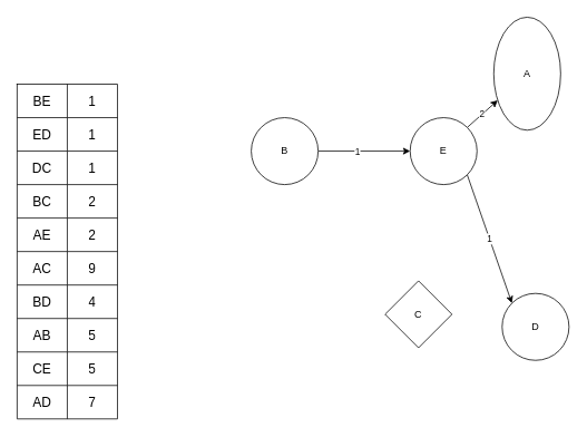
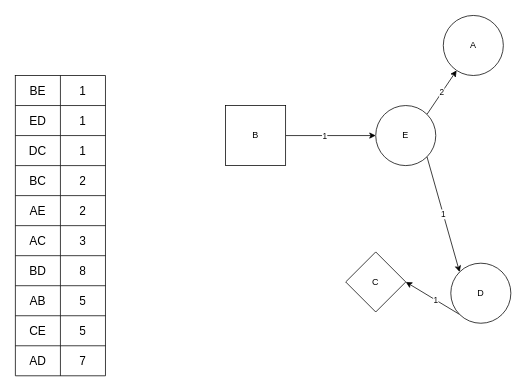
  <mxCell id="0" />
  <mxCell id="1" parent="0" />
- <mxCell id="2" value="A" style="ellipse;whiteSpace=wrap;html=1;aspect=fixed;" vertex="1" parent="1"><mxGeometry x="590" y="20" width="80" height="135" as="geometry" /></mxCell>
+ <mxCell id="2" value="A" style="ellipse;whiteSpace=wrap;html=1;aspect=fixed;" vertex="1" parent="1"><mxGeometry x="590" y="20" width="80" height="80" as="geometry" /></mxCell>
+ <mxCell id="3" style="rounded=0;orthogonalLoop=1;jettySize=auto;html=1;exitX=0;exitY=1;exitDx=0;exitDy=0;entryX=1;entryY=0.5;entryDx=0;entryDy=0;" edge="1" parent="1" source="5" target="12"><mxGeometry relative="1" as="geometry" /></mxCell>
+ <mxCell id="4" value="1" style="edgeLabel;html=1;align=center;verticalAlign=middle;resizable=0;points=[];" vertex="1" connectable="0" parent="3"><mxGeometry x="-0.083" relative="1" as="geometry"><mxPoint as="offset" /></mxGeometry></mxCell>
  <mxCell id="5" value="D" style="ellipse;whiteSpace=wrap;html=1;aspect=fixed;" vertex="1" parent="1"><mxGeometry x="600" y="350" width="80" height="80" as="geometry" /></mxCell>
  <mxCell id="6" style="edgeStyle=orthogonalEdgeStyle;rounded=0;orthogonalLoop=1;jettySize=auto;html=1;exitX=1;exitY=0.5;exitDx=0;exitDy=0;" edge="1" parent="1" source="8" target="11"><mxGeometry relative="1" as="geometry" /></mxCell>
  <mxCell id="7" value="1" style="edgeLabel;html=1;align=center;verticalAlign=middle;resizable=0;points=[];" vertex="1" connectable="0" parent="6"><mxGeometry x="-0.155" relative="1" as="geometry"><mxPoint as="offset" /></mxGeometry></mxCell>
- <mxCell id="8" value="B" style="ellipse;whiteSpace=wrap;html=1;aspect=fixed;" vertex="1" parent="1"><mxGeometry x="300" y="140" width="80" height="80" as="geometry" /></mxCell>
+ <mxCell id="8" value="B" style="whiteSpace=wrap;html=1;aspect=fixed;rounded=0;" vertex="1" parent="1"><mxGeometry x="300" y="140" width="80" height="80" as="geometry" /></mxCell>
  <mxCell id="9" value="1" style="rounded=0;orthogonalLoop=1;jettySize=auto;html=1;exitX=1;exitY=1;exitDx=0;exitDy=0;entryX=0;entryY=0;entryDx=0;entryDy=0;" edge="1" parent="1" source="11" target="5"><mxGeometry relative="1" as="geometry" /></mxCell>
  <mxCell id="10" value="2" style="rounded=0;orthogonalLoop=1;jettySize=auto;html=1;exitX=1;exitY=0;exitDx=0;exitDy=0;" edge="1" parent="1" source="11" target="2"><mxGeometry relative="1" as="geometry" /></mxCell>
- <mxCell id="11" value="E" style="ellipse;whiteSpace=wrap;html=1;aspect=fixed;" vertex="1" parent="1"><mxGeometry x="490" y="140" width="80" height="80" as="geometry" /></mxCell>
+ <mxCell id="11" value="E" style="ellipse;whiteSpace=wrap;html=1;aspect=fixed;" vertex="1" parent="1"><mxGeometry x="500" y="140" width="80" height="80" as="geometry" /></mxCell>
  <mxCell id="12" value="C" style="rhombus;whiteSpace=wrap;html=1;aspect=fixed;" vertex="1" parent="1"><mxGeometry x="460" y="335" width="80" height="80" as="geometry" /></mxCell>
  <mxCell id="13" value="" style="shape=table;startSize=0;container=1;collapsible=0;childLayout=tableLayout;fontSize=16;" vertex="1" parent="1"><mxGeometry x="20" y="100" width="120" height="400" as="geometry" /></mxCell>
  <mxCell id="14" value="" style="shape=tableRow;horizontal=0;startSize=0;swimlaneHead=0;swimlaneBody=0;strokeColor=inherit;top=0;left=0;bottom=0;right=0;collapsible=0;dropTarget=0;fillColor=none;points=[[0,0.5],[1,0.5]];portConstraint=eastwest;fontSize=16;" vertex="1" parent="13"><mxGeometry width="120" height="40" as="geometry" /></mxCell>
  <mxCell id="15" value="BE" style="shape=partialRectangle;html=1;whiteSpace=wrap;connectable=0;strokeColor=inherit;overflow=hidden;fillColor=none;top=0;left=0;bottom=0;right=0;pointerEvents=1;fontSize=16;" vertex="1" parent="14"><mxGeometry width="60" height="40" as="geometry"><mxRectangle width="60" height="40" as="alternateBounds" /></mxGeometry></mxCell>
  <mxCell id="16" value="1" style="shape=partialRectangle;html=1;whiteSpace=wrap;connectable=0;strokeColor=inherit;overflow=hidden;fillColor=none;top=0;left=0;bottom=0;right=0;pointerEvents=1;fontSize=16;" vertex="1" parent="14"><mxGeometry x="60" width="60" height="40" as="geometry"><mxRectangle width="60" height="40" as="alternateBounds" /></mxGeometry></mxCell>
  <mxCell id="17" value="" style="shape=tableRow;horizontal=0;startSize=0;swimlaneHead=0;swimlaneBody=0;strokeColor=inherit;top=0;left=0;bottom=0;right=0;collapsible=0;dropTarget=0;fillColor=none;points=[[0,0.5],[1,0.5]];portConstraint=eastwest;fontSize=16;" vertex="1" parent="13"><mxGeometry y="40" width="120" height="40" as="geometry" /></mxCell>
  <mxCell id="18" value="ED" style="shape=partialRectangle;html=1;whiteSpace=wrap;connectable=0;strokeColor=inherit;overflow=hidden;fillColor=none;top=0;left=0;bottom=0;right=0;pointerEvents=1;fontSize=16;" vertex="1" parent="17"><mxGeometry width="60" height="40" as="geometry"><mxRectangle width="60" height="40" as="alternateBounds" /></mxGeometry></mxCell>
  <mxCell id="19" value="1" style="shape=partialRectangle;html=1;whiteSpace=wrap;connectable=0;strokeColor=inherit;overflow=hidden;fillColor=none;top=0;left=0;bottom=0;right=0;pointerEvents=1;fontSize=16;" vertex="1" parent="17"><mxGeometry x="60" width="60" height="40" as="geometry"><mxRectangle width="60" height="40" as="alternateBounds" /></mxGeometry></mxCell>
  <mxCell id="20" value="" style="shape=tableRow;horizontal=0;startSize=0;swimlaneHead=0;swimlaneBody=0;strokeColor=inherit;top=0;left=0;bottom=0;right=0;collapsible=0;dropTarget=0;fillColor=none;points=[[0,0.5],[1,0.5]];portConstraint=eastwest;fontSize=16;" vertex="1" parent="13"><mxGeometry y="80" width="120" height="40" as="geometry" /></mxCell>
  <mxCell id="21" value="DC" style="shape=partialRectangle;html=1;whiteSpace=wrap;connectable=0;strokeColor=inherit;overflow=hidden;fillColor=none;top=0;left=0;bottom=0;right=0;pointerEvents=1;fontSize=16;" vertex="1" parent="20"><mxGeometry width="60" height="40" as="geometry"><mxRectangle width="60" height="40" as="alternateBounds" /></mxGeometry></mxCell>
  <mxCell id="22" value="1" style="shape=partialRectangle;html=1;whiteSpace=wrap;connectable=0;strokeColor=inherit;overflow=hidden;fillColor=none;top=0;left=0;bottom=0;right=0;pointerEvents=1;fontSize=16;" vertex="1" parent="20"><mxGeometry x="60" width="60" height="40" as="geometry"><mxRectangle width="60" height="40" as="alternateBounds" /></mxGeometry></mxCell>
  <mxCell id="23" style="shape=tableRow;horizontal=0;startSize=0;swimlaneHead=0;swimlaneBody=0;strokeColor=inherit;top=0;left=0;bottom=0;right=0;collapsible=0;dropTarget=0;fillColor=none;points=[[0,0.5],[1,0.5]];portConstraint=eastwest;fontSize=16;" vertex="1" parent="13"><mxGeometry y="120" width="120" height="40" as="geometry" /></mxCell>
  <mxCell id="24" value="BC" style="shape=partialRectangle;html=1;whiteSpace=wrap;connectable=0;strokeColor=inherit;overflow=hidden;fillColor=none;top=0;left=0;bottom=0;right=0;pointerEvents=1;fontSize=16;" vertex="1" parent="23"><mxGeometry width="60" height="40" as="geometry"><mxRectangle width="60" height="40" as="alternateBounds" /></mxGeometry></mxCell>
  <mxCell id="25" value="2" style="shape=partialRectangle;html=1;whiteSpace=wrap;connectable=0;strokeColor=inherit;overflow=hidden;fillColor=none;top=0;left=0;bottom=0;right=0;pointerEvents=1;fontSize=16;" vertex="1" parent="23"><mxGeometry x="60" width="60" height="40" as="geometry"><mxRectangle width="60" height="40" as="alternateBounds" /></mxGeometry></mxCell>
  <mxCell id="26" style="shape=tableRow;horizontal=0;startSize=0;swimlaneHead=0;swimlaneBody=0;strokeColor=inherit;top=0;left=0;bottom=0;right=0;collapsible=0;dropTarget=0;fillColor=none;points=[[0,0.5],[1,0.5]];portConstraint=eastwest;fontSize=16;" vertex="1" parent="13"><mxGeometry y="160" width="120" height="40" as="geometry" /></mxCell>
  <mxCell id="27" value="AE" style="shape=partialRectangle;html=1;whiteSpace=wrap;connectable=0;strokeColor=inherit;overflow=hidden;fillColor=none;top=0;left=0;bottom=0;right=0;pointerEvents=1;fontSize=16;" vertex="1" parent="26"><mxGeometry width="60" height="40" as="geometry"><mxRectangle width="60" height="40" as="alternateBounds" /></mxGeometry></mxCell>
  <mxCell id="28" value="2" style="shape=partialRectangle;html=1;whiteSpace=wrap;connectable=0;strokeColor=inherit;overflow=hidden;fillColor=none;top=0;left=0;bottom=0;right=0;pointerEvents=1;fontSize=16;" vertex="1" parent="26"><mxGeometry x="60" width="60" height="40" as="geometry"><mxRectangle width="60" height="40" as="alternateBounds" /></mxGeometry></mxCell>
  <mxCell id="29" style="shape=tableRow;horizontal=0;startSize=0;swimlaneHead=0;swimlaneBody=0;strokeColor=inherit;top=0;left=0;bottom=0;right=0;collapsible=0;dropTarget=0;fillColor=none;points=[[0,0.5],[1,0.5]];portConstraint=eastwest;fontSize=16;" vertex="1" parent="13"><mxGeometry y="200" width="120" height="40" as="geometry" /></mxCell>
  <mxCell id="30" value="AC" style="shape=partialRectangle;html=1;whiteSpace=wrap;connectable=0;strokeColor=inherit;overflow=hidden;fillColor=none;top=0;left=0;bottom=0;right=0;pointerEvents=1;fontSize=16;" vertex="1" parent="29"><mxGeometry width="60" height="40" as="geometry"><mxRectangle width="60" height="40" as="alternateBounds" /></mxGeometry></mxCell>
- <mxCell id="31" value="9" style="shape=partialRectangle;html=1;whiteSpace=wrap;connectable=0;strokeColor=inherit;overflow=hidden;fillColor=none;top=0;left=0;bottom=0;right=0;pointerEvents=1;fontSize=16;" vertex="1" parent="29"><mxGeometry x="60" width="60" height="40" as="geometry"><mxRectangle width="60" height="40" as="alternateBounds" /></mxGeometry></mxCell>
+ <mxCell id="31" value="3" style="shape=partialRectangle;html=1;whiteSpace=wrap;connectable=0;strokeColor=inherit;overflow=hidden;fillColor=none;top=0;left=0;bottom=0;right=0;pointerEvents=1;fontSize=16;" vertex="1" parent="29"><mxGeometry x="60" width="60" height="40" as="geometry"><mxRectangle width="60" height="40" as="alternateBounds" /></mxGeometry></mxCell>
  <mxCell id="32" style="shape=tableRow;horizontal=0;startSize=0;swimlaneHead=0;swimlaneBody=0;strokeColor=inherit;top=0;left=0;bottom=0;right=0;collapsible=0;dropTarget=0;fillColor=none;points=[[0,0.5],[1,0.5]];portConstraint=eastwest;fontSize=16;" vertex="1" parent="13"><mxGeometry y="240" width="120" height="40" as="geometry" /></mxCell>
  <mxCell id="33" value="BD" style="shape=partialRectangle;html=1;whiteSpace=wrap;connectable=0;strokeColor=inherit;overflow=hidden;fillColor=none;top=0;left=0;bottom=0;right=0;pointerEvents=1;fontSize=16;" vertex="1" parent="32"><mxGeometry width="60" height="40" as="geometry"><mxRectangle width="60" height="40" as="alternateBounds" /></mxGeometry></mxCell>
- <mxCell id="34" value="4" style="shape=partialRectangle;html=1;whiteSpace=wrap;connectable=0;strokeColor=inherit;overflow=hidden;fillColor=none;top=0;left=0;bottom=0;right=0;pointerEvents=1;fontSize=16;" vertex="1" parent="32"><mxGeometry x="60" width="60" height="40" as="geometry"><mxRectangle width="60" height="40" as="alternateBounds" /></mxGeometry></mxCell>
+ <mxCell id="34" value="8" style="shape=partialRectangle;html=1;whiteSpace=wrap;connectable=0;strokeColor=inherit;overflow=hidden;fillColor=none;top=0;left=0;bottom=0;right=0;pointerEvents=1;fontSize=16;" vertex="1" parent="32"><mxGeometry x="60" width="60" height="40" as="geometry"><mxRectangle width="60" height="40" as="alternateBounds" /></mxGeometry></mxCell>
  <mxCell id="35" style="shape=tableRow;horizontal=0;startSize=0;swimlaneHead=0;swimlaneBody=0;strokeColor=inherit;top=0;left=0;bottom=0;right=0;collapsible=0;dropTarget=0;fillColor=none;points=[[0,0.5],[1,0.5]];portConstraint=eastwest;fontSize=16;" vertex="1" parent="13"><mxGeometry y="280" width="120" height="40" as="geometry" /></mxCell>
  <mxCell id="36" value="AB" style="shape=partialRectangle;html=1;whiteSpace=wrap;connectable=0;strokeColor=inherit;overflow=hidden;fillColor=none;top=0;left=0;bottom=0;right=0;pointerEvents=1;fontSize=16;" vertex="1" parent="35"><mxGeometry width="60" height="40" as="geometry"><mxRectangle width="60" height="40" as="alternateBounds" /></mxGeometry></mxCell>
  <mxCell id="37" value="5" style="shape=partialRectangle;html=1;whiteSpace=wrap;connectable=0;strokeColor=inherit;overflow=hidden;fillColor=none;top=0;left=0;bottom=0;right=0;pointerEvents=1;fontSize=16;" vertex="1" parent="35"><mxGeometry x="60" width="60" height="40" as="geometry"><mxRectangle width="60" height="40" as="alternateBounds" /></mxGeometry></mxCell>
  <mxCell id="38" style="shape=tableRow;horizontal=0;startSize=0;swimlaneHead=0;swimlaneBody=0;strokeColor=inherit;top=0;left=0;bottom=0;right=0;collapsible=0;dropTarget=0;fillColor=none;points=[[0,0.5],[1,0.5]];portConstraint=eastwest;fontSize=16;" vertex="1" parent="13"><mxGeometry y="320" width="120" height="40" as="geometry" /></mxCell>
  <mxCell id="39" value="CE" style="shape=partialRectangle;html=1;whiteSpace=wrap;connectable=0;strokeColor=inherit;overflow=hidden;fillColor=none;top=0;left=0;bottom=0;right=0;pointerEvents=1;fontSize=16;" vertex="1" parent="38"><mxGeometry width="60" height="40" as="geometry"><mxRectangle width="60" height="40" as="alternateBounds" /></mxGeometry></mxCell>
  <mxCell id="40" value="5" style="shape=partialRectangle;html=1;whiteSpace=wrap;connectable=0;strokeColor=inherit;overflow=hidden;fillColor=none;top=0;left=0;bottom=0;right=0;pointerEvents=1;fontSize=16;" vertex="1" parent="38"><mxGeometry x="60" width="60" height="40" as="geometry"><mxRectangle width="60" height="40" as="alternateBounds" /></mxGeometry></mxCell>
  <mxCell id="41" style="shape=tableRow;horizontal=0;startSize=0;swimlaneHead=0;swimlaneBody=0;strokeColor=inherit;top=0;left=0;bottom=0;right=0;collapsible=0;dropTarget=0;fillColor=none;points=[[0,0.5],[1,0.5]];portConstraint=eastwest;fontSize=16;" vertex="1" parent="13"><mxGeometry y="360" width="120" height="40" as="geometry" /></mxCell>
  <mxCell id="42" value="AD" style="shape=partialRectangle;html=1;whiteSpace=wrap;connectable=0;strokeColor=inherit;overflow=hidden;fillColor=none;top=0;left=0;bottom=0;right=0;pointerEvents=1;fontSize=16;" vertex="1" parent="41"><mxGeometry width="60" height="40" as="geometry"><mxRectangle width="60" height="40" as="alternateBounds" /></mxGeometry></mxCell>
  <mxCell id="43" value="7" style="shape=partialRectangle;html=1;whiteSpace=wrap;connectable=0;strokeColor=inherit;overflow=hidden;fillColor=none;top=0;left=0;bottom=0;right=0;pointerEvents=1;fontSize=16;" vertex="1" parent="41"><mxGeometry x="60" width="60" height="40" as="geometry"><mxRectangle width="60" height="40" as="alternateBounds" /></mxGeometry></mxCell>
